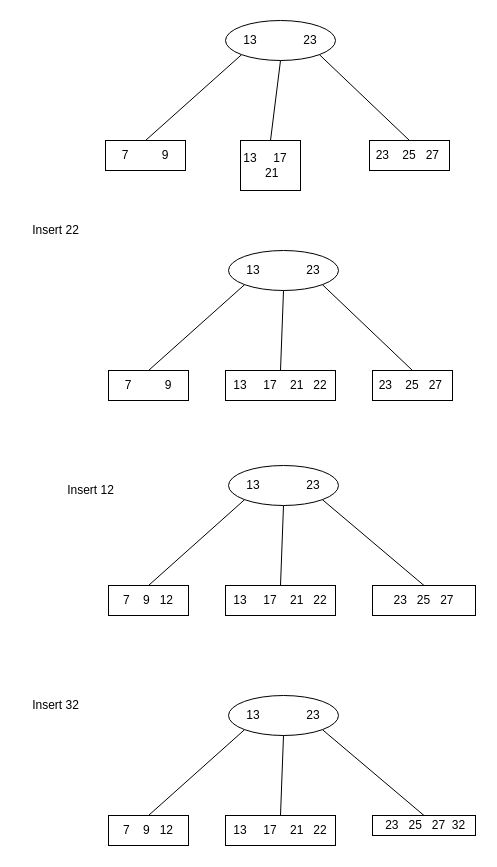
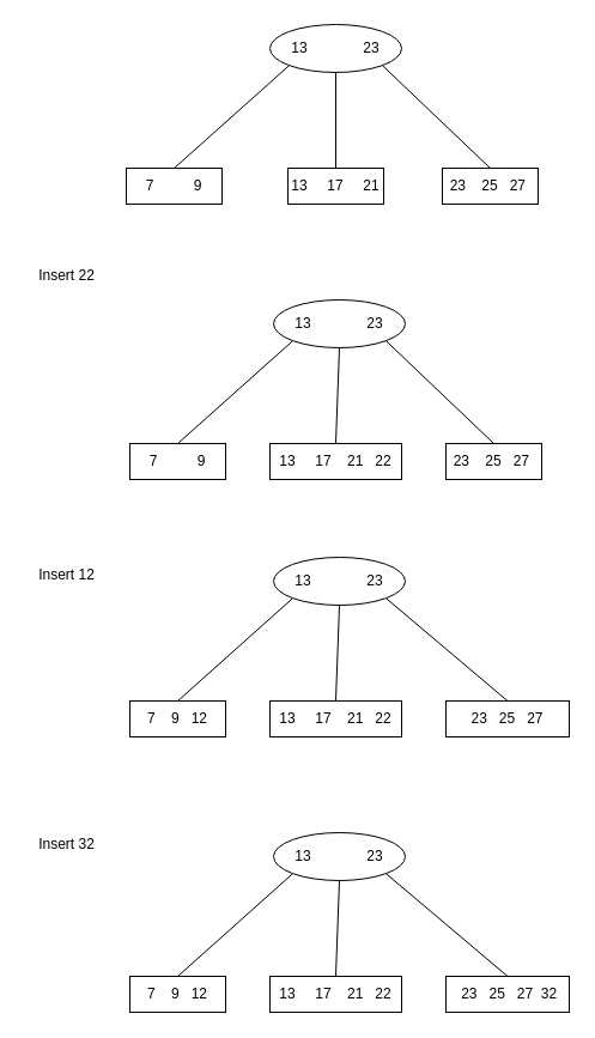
  <mxCell id="0" />
  <mxCell id="1" parent="0" />
  <mxCell id="2" value="13&amp;nbsp; &amp;nbsp; &amp;nbsp; &amp;nbsp; &amp;nbsp; &amp;nbsp; &amp;nbsp; 23" style="ellipse;whiteSpace=wrap;html=1;" parent="1" vertex="1"><mxGeometry x="225" y="20" width="110" height="40" as="geometry" /></mxCell>
  <mxCell id="3" value="7&amp;nbsp; &amp;nbsp; &amp;nbsp; &amp;nbsp; &amp;nbsp; 9" style="rounded=0;whiteSpace=wrap;html=1;" parent="1" vertex="1"><mxGeometry x="105" y="140" width="80" height="30" as="geometry" /></mxCell>
- <mxCell id="4" value="13&amp;nbsp; &amp;nbsp; &amp;nbsp;17&amp;nbsp; &amp;nbsp; &amp;nbsp;21" style="rounded=0;whiteSpace=wrap;html=1;" parent="1" vertex="1"><mxGeometry x="240" y="140" width="60" height="50" as="geometry" /></mxCell>
+ <mxCell id="4" value="13&amp;nbsp; &amp;nbsp; &amp;nbsp;17&amp;nbsp; &amp;nbsp; &amp;nbsp;21" style="rounded=0;whiteSpace=wrap;html=1;" parent="1" vertex="1"><mxGeometry x="240" y="140" width="80" height="30" as="geometry" /></mxCell>
  <mxCell id="5" value="&amp;nbsp;23&amp;nbsp; &amp;nbsp; 25&amp;nbsp; &amp;nbsp;27&amp;nbsp;&amp;nbsp;" style="rounded=0;whiteSpace=wrap;html=1;" parent="1" vertex="1"><mxGeometry x="369" y="140" width="80" height="30" as="geometry" /></mxCell>
  <mxCell id="6" value="" style="endArrow=none;html=1;entryX=0.5;entryY=1;entryDx=0;entryDy=0;exitX=0.5;exitY=0;exitDx=0;exitDy=0;" parent="1" source="4" target="2" edge="1"><mxGeometry width="50" height="50" relative="1" as="geometry"><mxPoint x="295" y="170" as="sourcePoint" /><mxPoint x="345" y="120" as="targetPoint" /></mxGeometry></mxCell>
  <mxCell id="7" value="" style="endArrow=none;html=1;entryX=0;entryY=1;entryDx=0;entryDy=0;exitX=0.5;exitY=0;exitDx=0;exitDy=0;" parent="1" source="3" target="2" edge="1"><mxGeometry width="50" height="50" relative="1" as="geometry"><mxPoint x="225" y="140" as="sourcePoint" /><mxPoint x="225" y="60" as="targetPoint" /></mxGeometry></mxCell>
  <mxCell id="8" value="" style="endArrow=none;html=1;entryX=1;entryY=1;entryDx=0;entryDy=0;exitX=0.5;exitY=0;exitDx=0;exitDy=0;" parent="1" source="5" target="2" edge="1"><mxGeometry width="50" height="50" relative="1" as="geometry"><mxPoint x="300" y="160" as="sourcePoint" /><mxPoint x="300" y="80" as="targetPoint" /></mxGeometry></mxCell>
  <mxCell id="9" value="13&amp;nbsp; &amp;nbsp; &amp;nbsp; &amp;nbsp; &amp;nbsp; &amp;nbsp; &amp;nbsp; 23" style="ellipse;whiteSpace=wrap;html=1;" parent="1" vertex="1"><mxGeometry x="228" y="250" width="110" height="40" as="geometry" /></mxCell>
  <mxCell id="10" value="7&amp;nbsp; &amp;nbsp; &amp;nbsp; &amp;nbsp; &amp;nbsp; 9" style="rounded=0;whiteSpace=wrap;html=1;" parent="1" vertex="1"><mxGeometry x="108" y="370" width="80" height="30" as="geometry" /></mxCell>
  <mxCell id="11" value="13&amp;nbsp; &amp;nbsp; &amp;nbsp;17&amp;nbsp; &amp;nbsp; 21&amp;nbsp; &amp;nbsp;22" style="rounded=0;whiteSpace=wrap;html=1;" parent="1" vertex="1"><mxGeometry x="225" y="370" width="110" height="30" as="geometry" /></mxCell>
  <mxCell id="12" value="&amp;nbsp;23&amp;nbsp; &amp;nbsp; 25&amp;nbsp; &amp;nbsp;27&amp;nbsp;&amp;nbsp;" style="rounded=0;whiteSpace=wrap;html=1;" parent="1" vertex="1"><mxGeometry x="372" y="370" width="80" height="30" as="geometry" /></mxCell>
  <mxCell id="13" value="" style="endArrow=none;html=1;entryX=0.5;entryY=1;entryDx=0;entryDy=0;exitX=0.5;exitY=0;exitDx=0;exitDy=0;" parent="1" source="11" target="9" edge="1"><mxGeometry width="50" height="50" relative="1" as="geometry"><mxPoint x="298" y="400" as="sourcePoint" /><mxPoint x="348" y="350" as="targetPoint" /></mxGeometry></mxCell>
  <mxCell id="14" value="" style="endArrow=none;html=1;entryX=0;entryY=1;entryDx=0;entryDy=0;exitX=0.5;exitY=0;exitDx=0;exitDy=0;" parent="1" source="10" target="9" edge="1"><mxGeometry width="50" height="50" relative="1" as="geometry"><mxPoint x="228" y="370" as="sourcePoint" /><mxPoint x="228" y="290" as="targetPoint" /></mxGeometry></mxCell>
  <mxCell id="15" value="" style="endArrow=none;html=1;entryX=1;entryY=1;entryDx=0;entryDy=0;exitX=0.5;exitY=0;exitDx=0;exitDy=0;" parent="1" source="12" target="9" edge="1"><mxGeometry width="50" height="50" relative="1" as="geometry"><mxPoint x="303" y="390" as="sourcePoint" /><mxPoint x="303" y="310" as="targetPoint" /></mxGeometry></mxCell>
  <mxCell id="16" value="13&amp;nbsp; &amp;nbsp; &amp;nbsp; &amp;nbsp; &amp;nbsp; &amp;nbsp; &amp;nbsp; 23" style="ellipse;whiteSpace=wrap;html=1;" parent="1" vertex="1"><mxGeometry x="228" y="465" width="110" height="40" as="geometry" /></mxCell>
  <mxCell id="17" value="7&amp;nbsp; &amp;nbsp; 9&amp;nbsp; &amp;nbsp;12" style="rounded=0;whiteSpace=wrap;html=1;" parent="1" vertex="1"><mxGeometry x="108" y="585" width="80" height="30" as="geometry" /></mxCell>
  <mxCell id="18" value="13&amp;nbsp; &amp;nbsp; &amp;nbsp;17&amp;nbsp; &amp;nbsp; 21&amp;nbsp; &amp;nbsp;22" style="rounded=0;whiteSpace=wrap;html=1;" parent="1" vertex="1"><mxGeometry x="225" y="585" width="110" height="30" as="geometry" /></mxCell>
  <mxCell id="19" value="&amp;nbsp;23&amp;nbsp; &amp;nbsp;25&amp;nbsp; &amp;nbsp;27&amp;nbsp;" style="rounded=0;whiteSpace=wrap;html=1;" parent="1" vertex="1"><mxGeometry x="372" y="585" width="103" height="30" as="geometry" /></mxCell>
  <mxCell id="20" value="" style="endArrow=none;html=1;entryX=0.5;entryY=1;entryDx=0;entryDy=0;exitX=0.5;exitY=0;exitDx=0;exitDy=0;" parent="1" source="18" target="16" edge="1"><mxGeometry width="50" height="50" relative="1" as="geometry"><mxPoint x="298" y="615" as="sourcePoint" /><mxPoint x="348" y="565" as="targetPoint" /></mxGeometry></mxCell>
  <mxCell id="21" value="" style="endArrow=none;html=1;entryX=0;entryY=1;entryDx=0;entryDy=0;exitX=0.5;exitY=0;exitDx=0;exitDy=0;" parent="1" source="17" target="16" edge="1"><mxGeometry width="50" height="50" relative="1" as="geometry"><mxPoint x="228" y="585" as="sourcePoint" /><mxPoint x="228" y="505" as="targetPoint" /></mxGeometry></mxCell>
  <mxCell id="22" value="" style="endArrow=none;html=1;entryX=1;entryY=1;entryDx=0;entryDy=0;exitX=0.5;exitY=0;exitDx=0;exitDy=0;" parent="1" source="19" target="16" edge="1"><mxGeometry width="50" height="50" relative="1" as="geometry"><mxPoint x="303" y="605" as="sourcePoint" /><mxPoint x="303" y="525" as="targetPoint" /></mxGeometry></mxCell>
  <mxCell id="23" value="13&amp;nbsp; &amp;nbsp; &amp;nbsp; &amp;nbsp; &amp;nbsp; &amp;nbsp; &amp;nbsp; 23" style="ellipse;whiteSpace=wrap;html=1;" parent="1" vertex="1"><mxGeometry x="228" y="695" width="110" height="40" as="geometry" /></mxCell>
  <mxCell id="24" value="7&amp;nbsp; &amp;nbsp; 9&amp;nbsp; &amp;nbsp;12" style="rounded=0;whiteSpace=wrap;html=1;" parent="1" vertex="1"><mxGeometry x="108" y="815" width="80" height="30" as="geometry" /></mxCell>
  <mxCell id="25" value="13&amp;nbsp; &amp;nbsp; &amp;nbsp;17&amp;nbsp; &amp;nbsp; 21&amp;nbsp; &amp;nbsp;22" style="rounded=0;whiteSpace=wrap;html=1;" parent="1" vertex="1"><mxGeometry x="225" y="815" width="110" height="30" as="geometry" /></mxCell>
- <mxCell id="26" value="&amp;nbsp;23&amp;nbsp; &amp;nbsp;25&amp;nbsp; &amp;nbsp;27&amp;nbsp; 32" style="rounded=0;whiteSpace=wrap;html=1;" parent="1" vertex="1"><mxGeometry x="372" y="815" width="103" height="20" as="geometry" /></mxCell>
+ <mxCell id="26" value="&amp;nbsp;23&amp;nbsp; &amp;nbsp;25&amp;nbsp; &amp;nbsp;27&amp;nbsp; 32" style="rounded=0;whiteSpace=wrap;html=1;" parent="1" vertex="1"><mxGeometry x="372" y="815" width="103" height="30" as="geometry" /></mxCell>
  <mxCell id="27" value="" style="endArrow=none;html=1;entryX=0.5;entryY=1;entryDx=0;entryDy=0;exitX=0.5;exitY=0;exitDx=0;exitDy=0;" parent="1" source="25" target="23" edge="1"><mxGeometry width="50" height="50" relative="1" as="geometry"><mxPoint x="298" y="845" as="sourcePoint" /><mxPoint x="348" y="795" as="targetPoint" /></mxGeometry></mxCell>
  <mxCell id="28" value="" style="endArrow=none;html=1;entryX=0;entryY=1;entryDx=0;entryDy=0;exitX=0.5;exitY=0;exitDx=0;exitDy=0;" parent="1" source="24" target="23" edge="1"><mxGeometry width="50" height="50" relative="1" as="geometry"><mxPoint x="228" y="815" as="sourcePoint" /><mxPoint x="228" y="735" as="targetPoint" /></mxGeometry></mxCell>
  <mxCell id="29" value="" style="endArrow=none;html=1;entryX=1;entryY=1;entryDx=0;entryDy=0;exitX=0.5;exitY=0;exitDx=0;exitDy=0;" parent="1" source="26" target="23" edge="1"><mxGeometry width="50" height="50" relative="1" as="geometry"><mxPoint x="303" y="835" as="sourcePoint" /><mxPoint x="303" y="755" as="targetPoint" /></mxGeometry></mxCell>
  <mxCell id="30" value="Insert 22" style="text;html=1;align=center;verticalAlign=middle;resizable=0;points=[];autosize=1;strokeColor=none;fillColor=none;" parent="1" vertex="1"><mxGeometry x="20" y="215" width="70" height="30" as="geometry" /></mxCell>
- <mxCell id="31" value="Insert 12" style="text;html=1;align=center;verticalAlign=middle;resizable=0;points=[];autosize=1;strokeColor=none;fillColor=none;" parent="1" vertex="1"><mxGeometry x="55" y="475" width="70" height="30" as="geometry" /></mxCell>
+ <mxCell id="31" value="Insert 12" style="text;html=1;align=center;verticalAlign=middle;resizable=0;points=[];autosize=1;strokeColor=none;fillColor=none;" parent="1" vertex="1"><mxGeometry x="20" y="465" width="70" height="30" as="geometry" /></mxCell>
  <mxCell id="32" value="Insert 32" style="text;html=1;align=center;verticalAlign=middle;resizable=0;points=[];autosize=1;strokeColor=none;fillColor=none;" parent="1" vertex="1"><mxGeometry x="20" y="690" width="70" height="30" as="geometry" /></mxCell>
